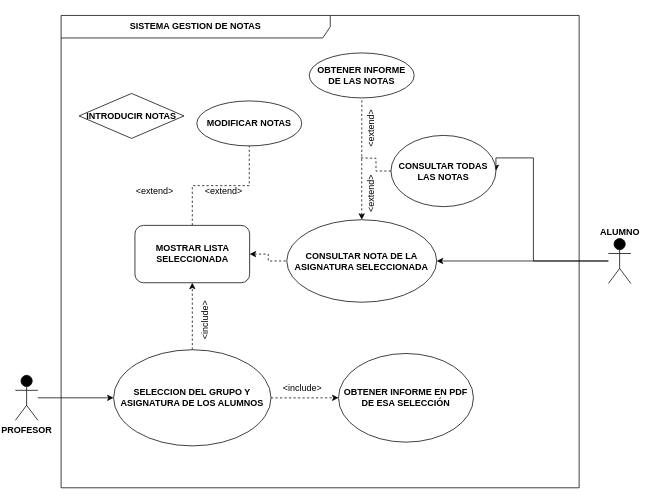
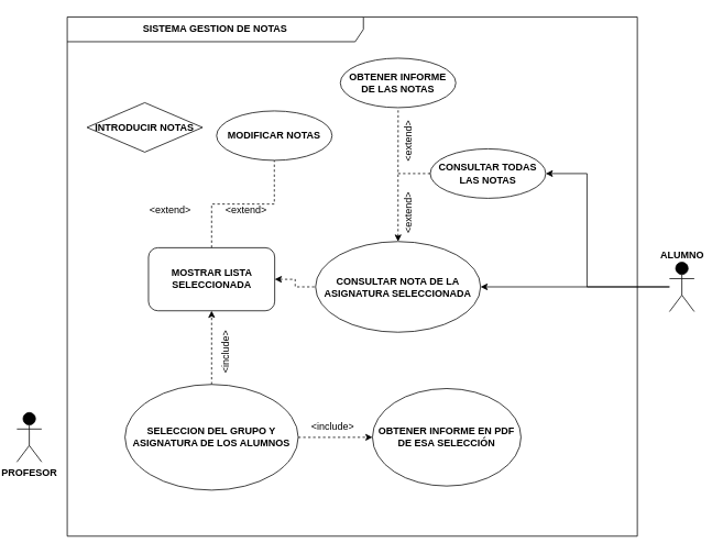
  <mxCell id="0" />
  <mxCell id="1" parent="0" />
  <mxCell id="2" value="&lt;font style=&quot;font-size: 12px;&quot;&gt;&lt;b&gt;SISTEMA GESTION DE NOTAS&lt;/b&gt;&lt;/font&gt;" style="shape=umlFrame;whiteSpace=wrap;html=1;pointerEvents=0;fillColor=default;align=center;width=359;height=30;" vertex="1" parent="1"><mxGeometry x="81" y="20" width="691" height="630" as="geometry" /></mxCell>
- <mxCell id="3" style="edgeStyle=orthogonalEdgeStyle;rounded=0;orthogonalLoop=1;jettySize=auto;html=1;entryX=0;entryY=0.5;entryDx=0;entryDy=0;" edge="1" parent="1" source="4" target="13"><mxGeometry relative="1" as="geometry" /></mxCell>
  <mxCell id="4" value="&lt;b&gt;PROFESOR&lt;/b&gt;" style="shape=umlActor;verticalLabelPosition=bottom;verticalAlign=top;html=1;fillColor=#030303;" vertex="1" parent="1"><mxGeometry x="20" y="500" width="30" height="60" as="geometry" /></mxCell>
  <mxCell id="5" style="edgeStyle=orthogonalEdgeStyle;rounded=0;orthogonalLoop=1;jettySize=auto;html=1;entryX=1;entryY=0.5;entryDx=0;entryDy=0;" edge="1" parent="1" source="7" target="26"><mxGeometry relative="1" as="geometry" /></mxCell>
  <mxCell id="6" style="edgeStyle=orthogonalEdgeStyle;rounded=0;orthogonalLoop=1;jettySize=auto;html=1;entryX=1;entryY=0.5;entryDx=0;entryDy=0;" edge="1" parent="1" source="7" target="25"><mxGeometry relative="1" as="geometry"><Array as="points"><mxPoint x="711" y="347" /><mxPoint x="711" y="210" /></Array></mxGeometry></mxCell>
  <mxCell id="7" value="&lt;b&gt;ALUMNO&lt;/b&gt;" style="shape=umlActor;verticalLabelPosition=top;verticalAlign=bottom;html=1;strokeColor=default;horizontal=1;labelPosition=center;align=center;fillColor=#030303;" vertex="1" parent="1"><mxGeometry x="811" y="317.5" width="30" height="60" as="geometry" /></mxCell>
  <mxCell id="8" style="edgeStyle=orthogonalEdgeStyle;rounded=0;orthogonalLoop=1;jettySize=auto;html=1;entryX=0.5;entryY=1;entryDx=0;entryDy=0;dashed=1;endArrow=none;endFill=0;startArrow=classic;startFill=1;" edge="1" parent="1"><mxGeometry relative="1" as="geometry"><mxPoint x="535.25" y="390" as="sourcePoint" /></mxGeometry></mxCell>
  <mxCell id="9" style="edgeStyle=orthogonalEdgeStyle;rounded=0;orthogonalLoop=1;jettySize=auto;html=1;entryX=1;entryY=0.5;entryDx=0;entryDy=0;dashed=1;" edge="1" parent="1"><mxGeometry relative="1" as="geometry"><mxPoint x="475.25" y="286.5" as="sourcePoint" /></mxGeometry></mxCell>
  <mxCell id="10" value="&amp;lt;extend&amp;gt;" style="text;strokeColor=none;fillColor=none;align=left;verticalAlign=top;spacingLeft=4;spacingRight=4;overflow=hidden;rotatable=0;points=[[0,0.5],[1,0.5]];portConstraint=eastwest;whiteSpace=wrap;html=1;horizontal=0;fontStyle=0" vertex="1" parent="1"><mxGeometry x="481" y="130" width="30" height="71.5" as="geometry" /></mxCell>
  <mxCell id="11" style="edgeStyle=orthogonalEdgeStyle;rounded=0;orthogonalLoop=1;jettySize=auto;html=1;entryX=0.5;entryY=1;entryDx=0;entryDy=0;dashed=1;" edge="1" parent="1" source="13" target="16"><mxGeometry relative="1" as="geometry" /></mxCell>
  <mxCell id="12" style="edgeStyle=orthogonalEdgeStyle;rounded=0;orthogonalLoop=1;jettySize=auto;html=1;entryX=0;entryY=0.5;entryDx=0;entryDy=0;dashed=1;" edge="1" parent="1" source="13" target="18"><mxGeometry relative="1" as="geometry" /></mxCell>
  <mxCell id="13" value="SELECCION DEL GRUPO Y ASIGNATURA DE LOS ALUMNOS" style="ellipse;whiteSpace=wrap;html=1;fontStyle=1" vertex="1" parent="1"><mxGeometry x="151" y="465.88" width="210" height="128.25" as="geometry" /></mxCell>
  <mxCell id="14" style="edgeStyle=orthogonalEdgeStyle;rounded=0;orthogonalLoop=1;jettySize=auto;html=1;dashed=1;endArrow=none;endFill=0;startArrow=classic;startFill=1;" edge="1" parent="1" source="16" target="26"><mxGeometry relative="1" as="geometry" /></mxCell>
  <mxCell id="15" style="edgeStyle=orthogonalEdgeStyle;rounded=0;orthogonalLoop=1;jettySize=auto;html=1;entryX=0.5;entryY=1;entryDx=0;entryDy=0;dashed=1;endArrow=none;endFill=0;" edge="1" parent="1" source="16" target="21"><mxGeometry relative="1" as="geometry" /></mxCell>
  <mxCell id="16" value="MOSTRAR LISTA SELECCIONADA" style="whiteSpace=wrap;html=1;fontStyle=1;rounded=1;" vertex="1" parent="1"><mxGeometry x="179.5" y="300" width="153" height="76.5" as="geometry" /></mxCell>
  <mxCell id="17" value="&amp;lt;include&amp;gt;" style="text;strokeColor=none;fillColor=none;align=left;verticalAlign=top;spacingLeft=4;spacingRight=4;overflow=hidden;rotatable=0;points=[[0,0.5],[1,0.5]];portConstraint=eastwest;whiteSpace=wrap;html=1;horizontal=0;fontStyle=0" vertex="1" parent="1"><mxGeometry x="259" y="390" width="30" height="68.5" as="geometry" /></mxCell>
  <mxCell id="18" value="OBTENER INFORME EN PDF DE ESA SELECCIÓN" style="ellipse;whiteSpace=wrap;html=1;fontStyle=1" vertex="1" parent="1"><mxGeometry x="451" y="470.88" width="180" height="118.25" as="geometry" /></mxCell>
  <mxCell id="19" value="&amp;lt;include&amp;gt;" style="text;strokeColor=none;fillColor=none;align=left;verticalAlign=top;spacingLeft=4;spacingRight=4;overflow=hidden;rotatable=0;points=[[0,0.5],[1,0.5]];portConstraint=eastwest;whiteSpace=wrap;html=1;fontStyle=0" vertex="1" parent="1"><mxGeometry x="371" y="503" width="62" height="26" as="geometry" /></mxCell>
  <mxCell id="20" value="INTRODUCIR NOTAS" style="rhombus;whiteSpace=wrap;html=1;fontStyle=1;" vertex="1" parent="1"><mxGeometry x="105" y="124" width="140" height="60" as="geometry" /></mxCell>
  <mxCell id="21" value="MODIFICAR NOTAS" style="ellipse;whiteSpace=wrap;html=1;fontStyle=1" vertex="1" parent="1"><mxGeometry x="262" y="134" width="140" height="60" as="geometry" /></mxCell>
  <mxCell id="22" value="&amp;lt;extend&amp;gt;" style="text;strokeColor=none;fillColor=none;align=left;verticalAlign=top;spacingLeft=4;spacingRight=4;overflow=hidden;rotatable=0;points=[[0,0.5],[1,0.5]];portConstraint=eastwest;whiteSpace=wrap;html=1;fontStyle=0" vertex="1" parent="1"><mxGeometry x="175" y="240" width="70" height="26" as="geometry" /></mxCell>
  <mxCell id="23" value="&amp;lt;extend&amp;gt;" style="text;strokeColor=none;fillColor=none;align=left;verticalAlign=top;spacingLeft=4;spacingRight=4;overflow=hidden;rotatable=0;points=[[0,0.5],[1,0.5]];portConstraint=eastwest;whiteSpace=wrap;html=1;fontStyle=0" vertex="1" parent="1"><mxGeometry x="267" y="240" width="70" height="26" as="geometry" /></mxCell>
  <mxCell id="24" style="edgeStyle=orthogonalEdgeStyle;rounded=0;orthogonalLoop=1;jettySize=auto;html=1;endArrow=none;endFill=0;dashed=1;" edge="1" parent="1" source="25"><mxGeometry relative="1" as="geometry"><mxPoint x="481" y="210" as="targetPoint" /></mxGeometry></mxCell>
- <mxCell id="25" value="CONSULTAR TODAS LAS NOTAS" style="ellipse;whiteSpace=wrap;html=1;fontStyle=1" vertex="1" parent="1"><mxGeometry x="521" y="180" width="140" height="95" as="geometry" /></mxCell>
+ <mxCell id="25" value="CONSULTAR TODAS LAS NOTAS" style="ellipse;whiteSpace=wrap;html=1;fontStyle=1" vertex="1" parent="1"><mxGeometry x="521" y="180" width="140" height="60" as="geometry" /></mxCell>
  <mxCell id="26" value="CONSULTAR NOTA DE LA ASIGNATURA SELECCIONADA" style="ellipse;whiteSpace=wrap;html=1;fontStyle=1" vertex="1" parent="1"><mxGeometry x="382" y="292.5" width="200" height="110" as="geometry" /></mxCell>
  <mxCell id="27" value="OBTENER INFORME&lt;div&gt;DE LAS NOTAS&lt;/div&gt;" style="ellipse;whiteSpace=wrap;html=1;fontStyle=1" vertex="1" parent="1"><mxGeometry x="412" y="70" width="140" height="60" as="geometry" /></mxCell>
  <mxCell id="28" value="&amp;lt;extend&amp;gt;" style="text;strokeColor=none;fillColor=none;align=left;verticalAlign=top;spacingLeft=4;spacingRight=4;overflow=hidden;rotatable=0;points=[[0,0.5],[1,0.5]];portConstraint=eastwest;whiteSpace=wrap;html=1;horizontal=0;fontStyle=0" vertex="1" parent="1"><mxGeometry x="481" y="217.25" width="30" height="71.5" as="geometry" /></mxCell>
  <mxCell id="29" style="edgeStyle=orthogonalEdgeStyle;rounded=0;orthogonalLoop=1;jettySize=auto;html=1;entryX=0.501;entryY=1.053;entryDx=0;entryDy=0;entryPerimeter=0;dashed=1;endArrow=none;endFill=0;startArrow=classic;startFill=1;" edge="1" parent="1" source="26" target="27"><mxGeometry relative="1" as="geometry" /></mxCell>
